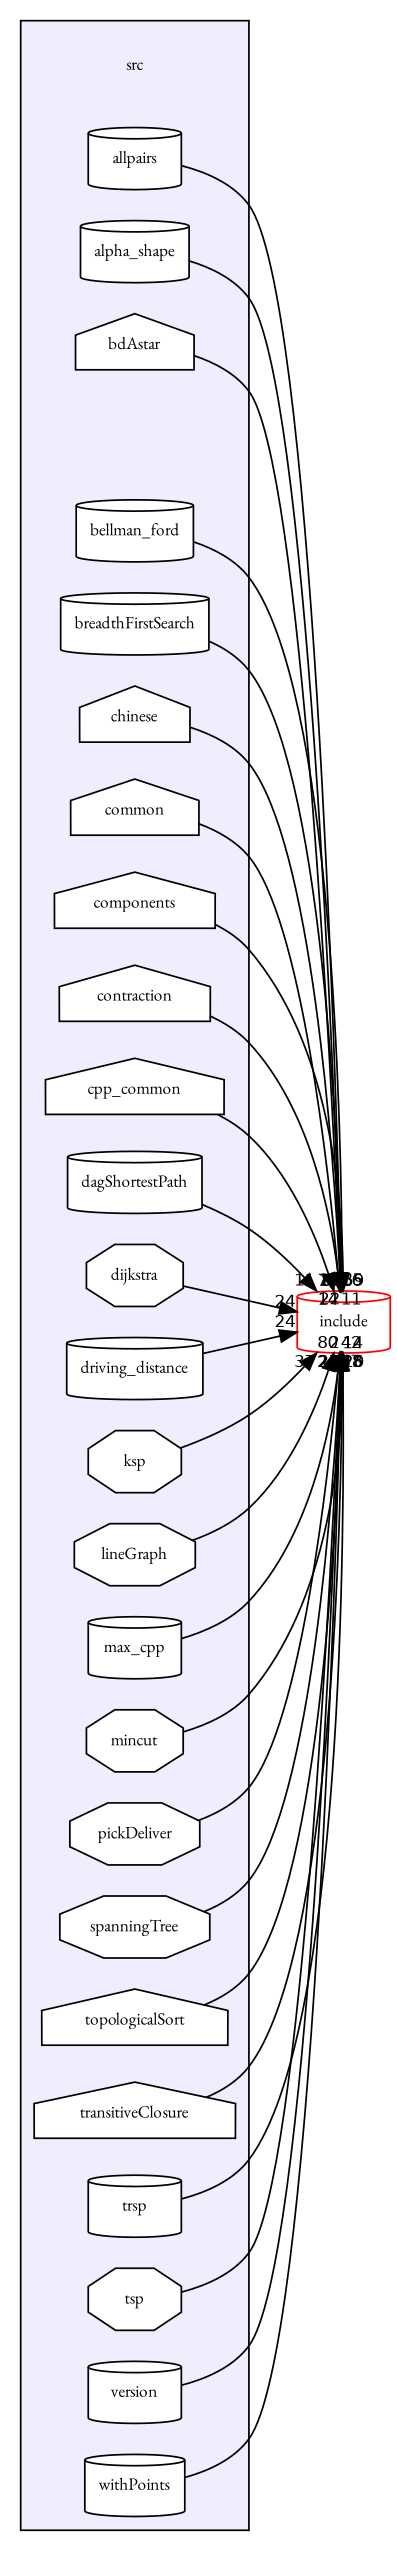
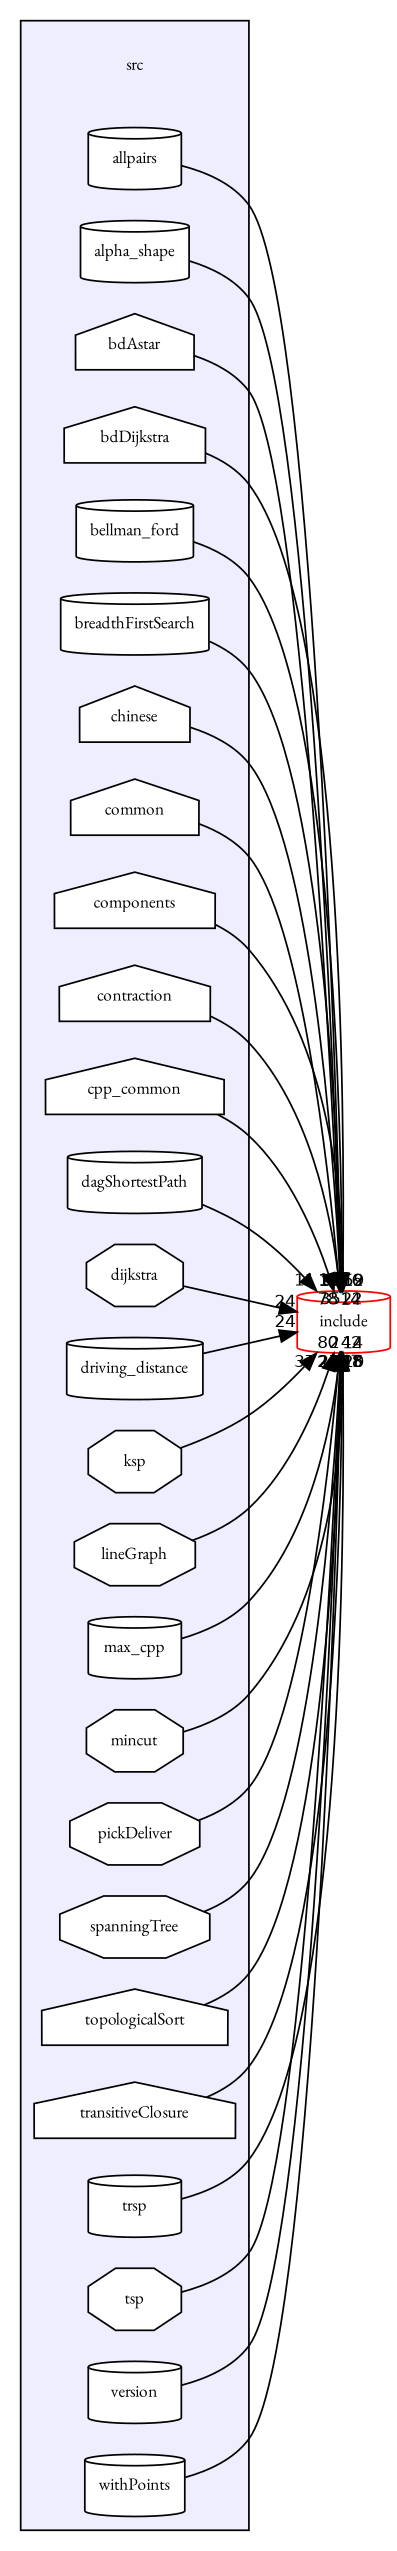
  digraph {
    compound=true
    fontname="EB Garamond"
    rankdir=LR
    node [fontname="EB Garamond" fontsize=10 shape=cylinder color=black fillcolor=white style=filled]
    edge [fontname="EB Garamond" headlabel=11 labeldistance=1.5 labelfontname=Helvetica labelfontsize=10]
    n1 [label=src shape=plaintext color="" fillcolor="" style=""]
    n2 [label=allpairs]
    n3 [label=alpha_shape]
    n4 [label=bdAstar shape=house]
+   n5 [label=bdDijkstra shape=house]
    n6 [label=bellman_ford]
    n7 [label=breadthFirstSearch]
    n8 [label=chinese shape=house]
    n9 [label=common shape=house]
    n10 [label=components shape=house]
    n11 [label=contraction shape=house]
    n12 [label=cpp_common shape=house]
    n13 [label=dagShortestPath]
    n14 [label=dijkstra shape=octagon]
    n15 [label=driving_distance]
    n16 [label=ksp shape=octagon]
    n17 [label=lineGraph shape=octagon]
    n18 [label=max_cpp]
    n19 [label=mincut shape=octagon]
    n20 [label=pickDeliver shape=octagon]
    n21 [label=spanningTree shape=octagon]
    n22 [label=topologicalSort shape=house]
    n23 [label=transitiveClosure shape=house]
    n24 [label=trsp]
    n25 [label=tsp shape=octagon]
    n26 [label=version]
    n27 [label=withPoints]
    n28 [color=red label=include]
    subgraph cluster_1 {
      bgcolor="#eeeeff"
      pencolor=black
      n1
      n2
      n3
      n4
+     n5
      n6
      n7
      n8
      n9
      n10
      n11
      n12
      n13
      n14
      n15
      n16
      n17
      n18
      n19
      n20
      n21
      n22
      n23
      n24
      n25
      n26
      n27
    }
    n2 -> n28 [headlabel=18]
    n3 -> n28 [headlabel=16]
    n4 -> n28 [headlabel=13]
+   n5 -> n28 [headlabel=12]
    n6 -> n28 [headlabel=35]
    n7 -> n28 [headlabel=22]
    n8 -> n28
    n9 -> n28 [headlabel=78]
    n10 -> n28 [headlabel=59]
    n11 -> n28 [headlabel=14]
    n12 -> n28 [headlabel=9]
    n13 -> n28
    n14 -> n28 [headlabel=24]
    n15 -> n28 [headlabel=24]
    n16 -> n28 [headlabel=37]
    n17 -> n28 [headlabel=24]
    n18 -> n28 [headlabel=47]
    n19 -> n28 [headlabel=10]
    n20 -> n28 [headlabel=80]
    n21 -> n28 [headlabel=42]
    n22 -> n28
    n23 -> n28 [headlabel=14]
    n24 -> n28 [headlabel=25]
    n25 -> n28 [headlabel=27]
    n26 -> n28 [headlabel=2]
    n27 -> n28 [headlabel=18]
  }
